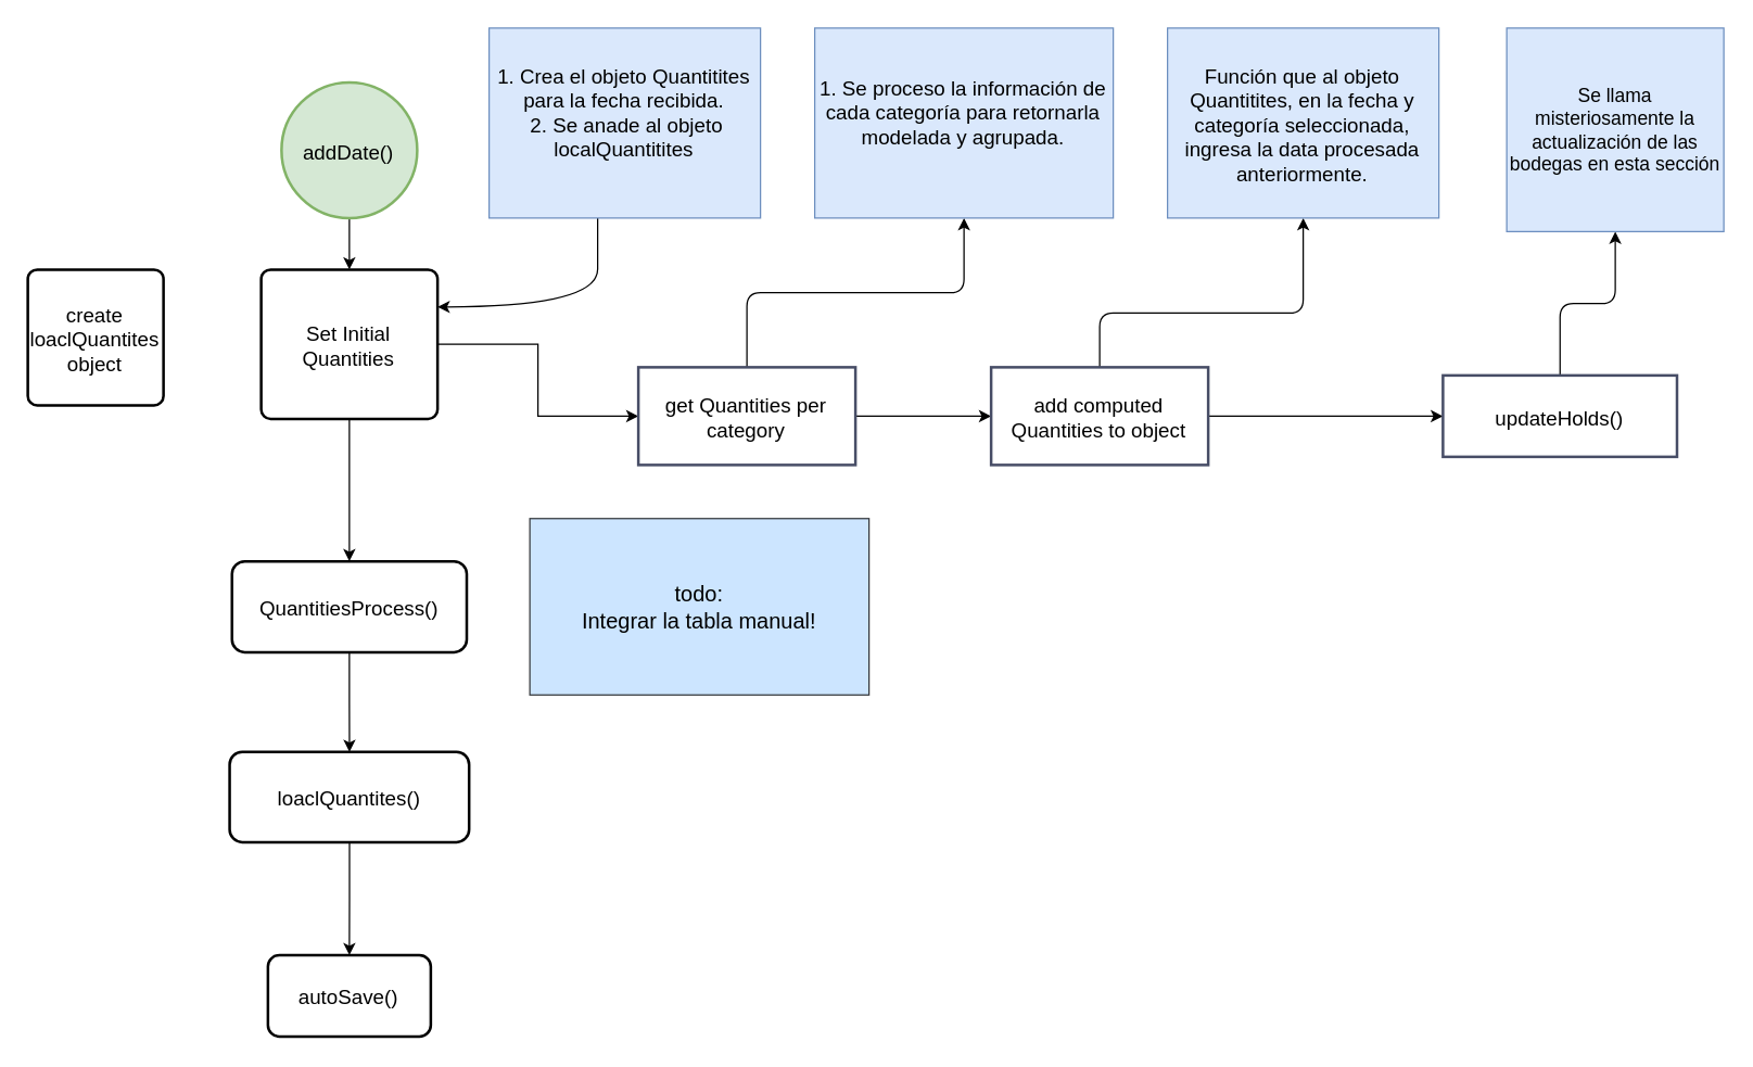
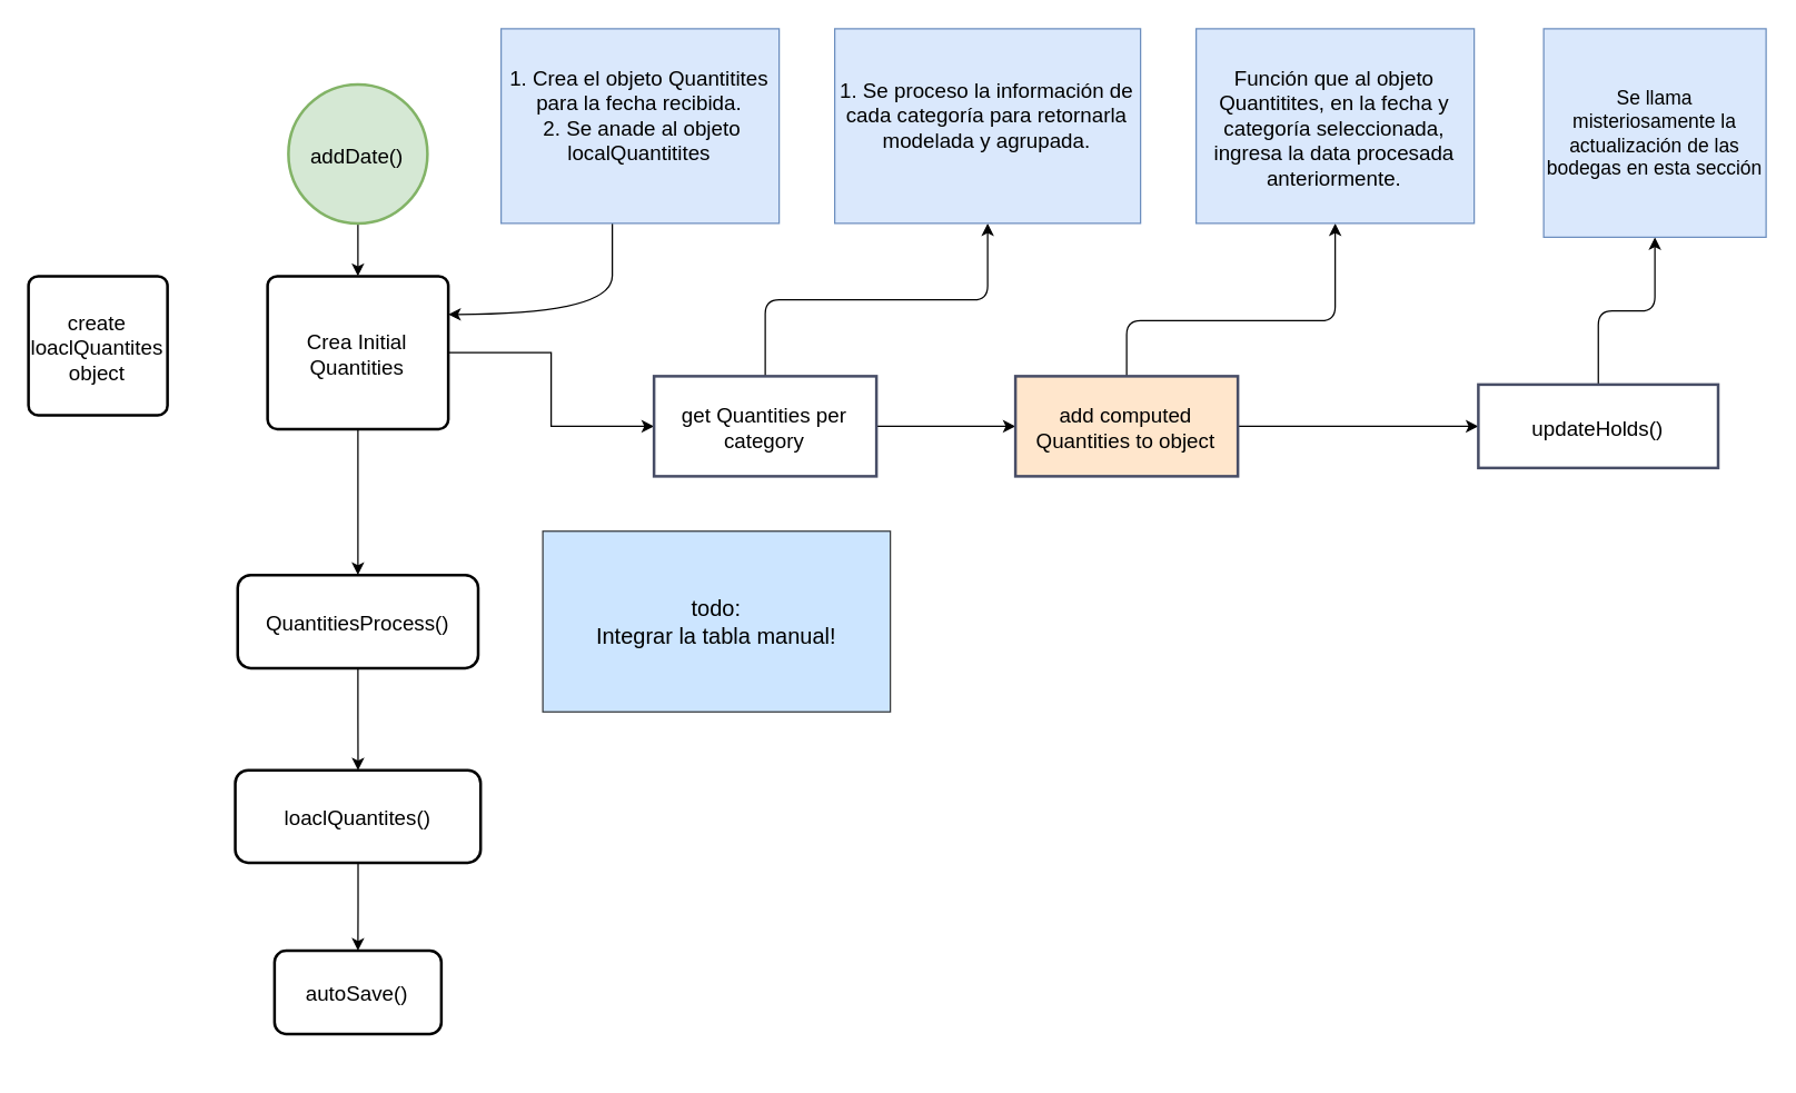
  <mxCell id="0" />
  <mxCell id="1" parent="0" />
  <mxCell id="2" value="" style="edgeStyle=orthogonalEdgeStyle;rounded=0;orthogonalLoop=1;jettySize=auto;exitX=1;exitY=0.5;exitDx=0;exitDy=0;fontFamily=Helvetica;fontStyle=0;fontSize=15;labelPosition=center;verticalLabelPosition=middle;align=center;verticalAlign=middle;fontColor=default;labelBackgroundColor=none;labelBorderColor=none;html=1;spacingTop=1;spacing=6;spacingLeft=-1;spacingBottom=0;spacingRight=0;" parent="1" source="17" target="5" edge="1"><mxGeometry relative="1" as="geometry"><mxPoint x="410" y="274" as="sourcePoint" /></mxGeometry></mxCell>
  <mxCell id="3" value="" style="edgeStyle=orthogonalEdgeStyle;rounded=0;orthogonalLoop=1;jettySize=auto;fontFamily=Helvetica;fontStyle=0;fontSize=15;labelPosition=center;verticalLabelPosition=middle;align=center;verticalAlign=middle;fontColor=default;labelBackgroundColor=none;labelBorderColor=none;html=1;spacingTop=1;spacing=6;spacingLeft=-1;spacingBottom=0;spacingRight=0;" parent="1" source="5" target="8" edge="1"><mxGeometry relative="1" as="geometry" /></mxCell>
  <mxCell id="4" style="edgeStyle=orthogonalEdgeStyle;rounded=1;orthogonalLoop=1;jettySize=auto;html=1;curved=0;exitX=0.5;exitY=0;exitDx=0;exitDy=0;" parent="1" source="5" target="11" edge="1"><mxGeometry relative="1" as="geometry" /></mxCell>
  <mxCell id="5" value="get Quantities per category" style="fontSize=15;zwfType=basicShape;rounded=0;strokeWidth=2;strokeColor=#474D66;fontFamily=Helvetica;fontStyle=0;labelPosition=center;verticalLabelPosition=middle;align=center;verticalAlign=middle;fontColor=default;labelBackgroundColor=none;labelBorderColor=none;whiteSpace=wrap;html=1;spacingTop=1;spacing=6;spacingLeft=-1;spacingBottom=0;spacingRight=0;" parent="1" vertex="1"><mxGeometry x="470" y="270" width="160" height="72" as="geometry" /></mxCell>
  <mxCell id="6" style="edgeStyle=orthogonalEdgeStyle;rounded=1;orthogonalLoop=1;jettySize=auto;html=1;entryX=0.5;entryY=1;entryDx=0;entryDy=0;curved=0;exitX=0.5;exitY=0;exitDx=0;exitDy=0;" parent="1" source="8" target="12" edge="1"><mxGeometry relative="1" as="geometry"><mxPoint x="809.997" y="250" as="sourcePoint" /><mxPoint x="959.93" y="140" as="targetPoint" /><Array as="points"><mxPoint x="810" y="230" /><mxPoint x="960" y="230" /></Array></mxGeometry></mxCell>
  <mxCell id="7" value="" style="edgeStyle=orthogonalEdgeStyle;rounded=0;orthogonalLoop=1;jettySize=auto;html=1;" parent="1" source="8" target="19" edge="1"><mxGeometry relative="1" as="geometry" /></mxCell>
- <mxCell id="8" value="add computed Quantities to object" style="fontSize=15;zwfType=basicShape;rounded=0;strokeWidth=2;strokeColor=#474D66;fontFamily=Helvetica;fontStyle=0;labelPosition=center;verticalLabelPosition=middle;align=center;verticalAlign=middle;fontColor=default;labelBackgroundColor=none;labelBorderColor=none;whiteSpace=wrap;html=1;spacingTop=1;spacing=6;spacingLeft=-1;spacingBottom=0;spacingRight=0;" parent="1" vertex="1"><mxGeometry x="730" y="270" width="160" height="72" as="geometry" /></mxCell>
+ <mxCell id="8" value="add computed Quantities to object" style="fontSize=15;zwfType=basicShape;rounded=0;strokeWidth=2;strokeColor=#474D66;fontFamily=Helvetica;fontStyle=0;labelPosition=center;verticalLabelPosition=middle;align=center;verticalAlign=middle;fontColor=default;labelBackgroundColor=none;labelBorderColor=none;whiteSpace=wrap;html=1;spacingTop=1;spacing=6;spacingLeft=-1;spacingBottom=0;spacingRight=0;fillColor=#ffe6cc;" parent="1" vertex="1"><mxGeometry x="730" y="270" width="160" height="72" as="geometry" /></mxCell>
  <mxCell id="9" style="edgeStyle=orthogonalEdgeStyle;rounded=0;orthogonalLoop=1;jettySize=auto;html=1;entryX=1;entryY=0.25;entryDx=0;entryDy=0;curved=1;" parent="1" source="10" target="17" edge="1"><mxGeometry relative="1" as="geometry"><Array as="points"><mxPoint x="440" y="170" /><mxPoint x="440" y="226" /></Array></mxGeometry></mxCell>
  <mxCell id="10" value="1. Crea el objeto Quantitites para la fecha recibida.&lt;br style=&quot;font-size: 15px;&quot;&gt;&amp;nbsp;2. Se anade al objeto localQuantitites&lt;br style=&quot;font-size: 15px;&quot;&gt;&amp;nbsp;" style="rounded=0;fontFamily=Helvetica;fontStyle=0;fontSize=15;labelPosition=center;verticalLabelPosition=middle;align=center;verticalAlign=middle;labelBackgroundColor=none;labelBorderColor=none;whiteSpace=wrap;html=1;spacingTop=1;spacing=6;spacingLeft=-1;spacingBottom=0;spacingRight=0;fillColor=#dae8fc;strokeColor=#6c8ebf;" parent="1" vertex="1"><mxGeometry x="360" y="20" width="200" height="140" as="geometry" /></mxCell>
  <mxCell id="11" value="1. Se proceso la información de cada categoría para retornarla modelada y agrupada.&lt;br style=&quot;font-size: 15px;&quot;&gt;&amp;nbsp;" style="rounded=0;fontFamily=Helvetica;fontStyle=0;fontSize=15;labelPosition=center;verticalLabelPosition=middle;align=center;verticalAlign=middle;labelBackgroundColor=none;labelBorderColor=none;whiteSpace=wrap;html=1;spacingTop=1;spacing=6;spacingLeft=-1;spacingBottom=0;spacingRight=0;fillColor=#dae8fc;strokeColor=#6c8ebf;" parent="1" vertex="1"><mxGeometry x="600" y="20" width="220" height="140" as="geometry" /></mxCell>
  <mxCell id="12" value="Función que al objeto Quantitites, en la fecha y categoría seleccionada, ingresa la data procesada anteriormente." style="rounded=0;fontFamily=Helvetica;fontStyle=0;fontSize=15;labelPosition=center;verticalLabelPosition=middle;align=center;verticalAlign=middle;labelBackgroundColor=none;labelBorderColor=none;whiteSpace=wrap;html=1;spacingTop=1;spacing=6;spacingLeft=-1;spacingBottom=0;spacingRight=0;fillColor=#dae8fc;strokeColor=#6c8ebf;" parent="1" vertex="1"><mxGeometry x="860" y="20" width="200" height="140" as="geometry" /></mxCell>
  <mxCell id="13" value="create loaclQuantites object" style="rounded=1;absoluteArcSize=1;arcSize=14;strokeWidth=2;fontFamily=Helvetica;fontStyle=0;fontSize=15;labelPosition=center;verticalLabelPosition=middle;align=center;verticalAlign=middle;fontColor=default;labelBackgroundColor=none;labelBorderColor=none;whiteSpace=wrap;html=1;spacingTop=1;spacing=6;spacingLeft=-1;spacingBottom=0;spacingRight=0;" parent="1" vertex="1"><mxGeometry x="20" y="198" width="100" height="100" as="geometry" /></mxCell>
  <mxCell id="14" value="" style="edgeStyle=orthogonalEdgeStyle;rounded=0;orthogonalLoop=1;jettySize=auto;entryX=0.5;entryY=0;entryDx=0;entryDy=0;fontFamily=Helvetica;fontStyle=0;fontSize=15;labelPosition=center;verticalLabelPosition=middle;align=center;verticalAlign=middle;fontColor=default;labelBackgroundColor=none;labelBorderColor=none;html=1;spacingTop=1;spacing=6;spacingLeft=-1;spacingBottom=0;spacingRight=0;" parent="1" source="15" target="17" edge="1"><mxGeometry relative="1" as="geometry" /></mxCell>
  <mxCell id="15" value="addDate()" style="strokeWidth=2;shape=mxgraph.flowchart.start_2;fillColor=#d5e8d4;strokeColor=#82b366;fontFamily=Helvetica;fontStyle=0;fontSize=15;labelPosition=center;verticalLabelPosition=middle;align=center;verticalAlign=middle;fontColor=default;labelBackgroundColor=none;labelBorderColor=none;whiteSpace=wrap;html=1;spacingTop=1;spacing=6;spacingLeft=-1;spacingBottom=0;spacingRight=0;" parent="1" vertex="1"><mxGeometry x="207" y="60" width="100" height="100" as="geometry" /></mxCell>
  <mxCell id="16" value="" style="edgeStyle=orthogonalEdgeStyle;rounded=0;orthogonalLoop=1;jettySize=auto;html=1;" parent="1" source="17" target="22" edge="1"><mxGeometry relative="1" as="geometry" /></mxCell>
- <mxCell id="17" value="Set Initial Quantities" style="rounded=1;absoluteArcSize=1;arcSize=14;strokeWidth=2;fontFamily=Helvetica;fontStyle=0;fontSize=15;labelPosition=center;verticalLabelPosition=middle;align=center;verticalAlign=middle;fontColor=default;labelBackgroundColor=none;labelBorderColor=none;whiteSpace=wrap;html=1;spacingTop=1;spacing=6;spacingLeft=-1;spacingBottom=0;spacingRight=0;" parent="1" vertex="1"><mxGeometry x="192" y="198" width="130" height="110" as="geometry" /></mxCell>
+ <mxCell id="17" value="Crea Initial Quantities" style="rounded=1;absoluteArcSize=1;arcSize=14;strokeWidth=2;fontFamily=Helvetica;fontStyle=0;fontSize=15;labelPosition=center;verticalLabelPosition=middle;align=center;verticalAlign=middle;fontColor=default;labelBackgroundColor=none;labelBorderColor=none;whiteSpace=wrap;html=1;spacingTop=1;spacing=6;spacingLeft=-1;spacingBottom=0;spacingRight=0;" parent="1" vertex="1"><mxGeometry x="192" y="198" width="130" height="110" as="geometry" /></mxCell>
  <mxCell id="18" style="edgeStyle=orthogonalEdgeStyle;rounded=1;orthogonalLoop=1;jettySize=auto;html=1;curved=0;" parent="1" source="19" target="20" edge="1"><mxGeometry relative="1" as="geometry"><mxPoint x="680" y="700" as="targetPoint" /></mxGeometry></mxCell>
  <mxCell id="19" value="updateHolds()" style="whiteSpace=wrap;html=1;fontSize=15;strokeColor=#474D66;rounded=0;strokeWidth=2;fontStyle=0;labelBackgroundColor=none;labelBorderColor=none;spacingTop=1;spacing=6;spacingLeft=-1;spacingBottom=0;spacingRight=0;" parent="1" vertex="1"><mxGeometry x="1063" y="276" width="172.5" height="60" as="geometry" /></mxCell>
  <mxCell id="20" value="&lt;font style=&quot;font-size: 14px;&quot;&gt;Se llama misteriosamente la actualización de las bodegas en esta sección&lt;/font&gt;" style="rounded=0;whiteSpace=wrap;html=1;fillColor=#dae8fc;strokeColor=#6c8ebf;" parent="1" vertex="1"><mxGeometry x="1110" y="20" width="160" height="150" as="geometry" /></mxCell>
  <mxCell id="21" value="" style="edgeStyle=orthogonalEdgeStyle;rounded=0;orthogonalLoop=1;jettySize=auto;html=1;" parent="1" source="22" target="24" edge="1"><mxGeometry relative="1" as="geometry" /></mxCell>
  <mxCell id="22" value="QuantitiesProcess()" style="whiteSpace=wrap;html=1;fontSize=15;rounded=1;arcSize=14;strokeWidth=2;fontStyle=0;labelBackgroundColor=none;labelBorderColor=none;spacingTop=1;spacing=6;spacingLeft=-1;spacingBottom=0;spacingRight=0;" parent="1" vertex="1"><mxGeometry x="170.5" y="413" width="173" height="67" as="geometry" /></mxCell>
  <mxCell id="23" value="" style="edgeStyle=orthogonalEdgeStyle;rounded=0;orthogonalLoop=1;jettySize=auto;html=1;" parent="1" source="24" target="25" edge="1"><mxGeometry relative="1" as="geometry" /></mxCell>
  <mxCell id="24" value="loaclQuantites()" style="whiteSpace=wrap;html=1;fontSize=15;rounded=1;arcSize=14;strokeWidth=2;fontStyle=0;labelBackgroundColor=none;labelBorderColor=none;spacingTop=1;spacing=6;spacingLeft=-1;spacingBottom=0;spacingRight=0;" parent="1" vertex="1"><mxGeometry x="168.75" y="553.5" width="176.5" height="66.5" as="geometry" /></mxCell>
- <mxCell id="25" value="autoSave()" style="whiteSpace=wrap;html=1;fontSize=15;rounded=1;arcSize=14;strokeWidth=2;fontStyle=0;labelBackgroundColor=none;labelBorderColor=none;spacingTop=1;spacing=6;spacingLeft=-1;spacingBottom=0;spacingRight=0;" parent="1" vertex="1"><mxGeometry x="197" y="703.25" width="120" height="60" as="geometry" /></mxCell>
+ <mxCell id="25" value="autoSave()" style="whiteSpace=wrap;html=1;fontSize=15;rounded=1;arcSize=14;strokeWidth=2;fontStyle=0;labelBackgroundColor=none;labelBorderColor=none;spacingTop=1;spacing=6;spacingLeft=-1;spacingBottom=0;spacingRight=0;" parent="1" vertex="1"><mxGeometry x="197" y="683.25" width="120" height="60" as="geometry" /></mxCell>
  <mxCell id="26" value="todo:&lt;br style=&quot;font-size: 16px;&quot;&gt;Integrar la tabla manual!" style="rounded=0;whiteSpace=wrap;html=1;fontSize=16;fillColor=#cce5ff;strokeColor=#36393d;" vertex="1" parent="1"><mxGeometry x="390" y="381.5" width="250" height="130" as="geometry" /></mxCell>
